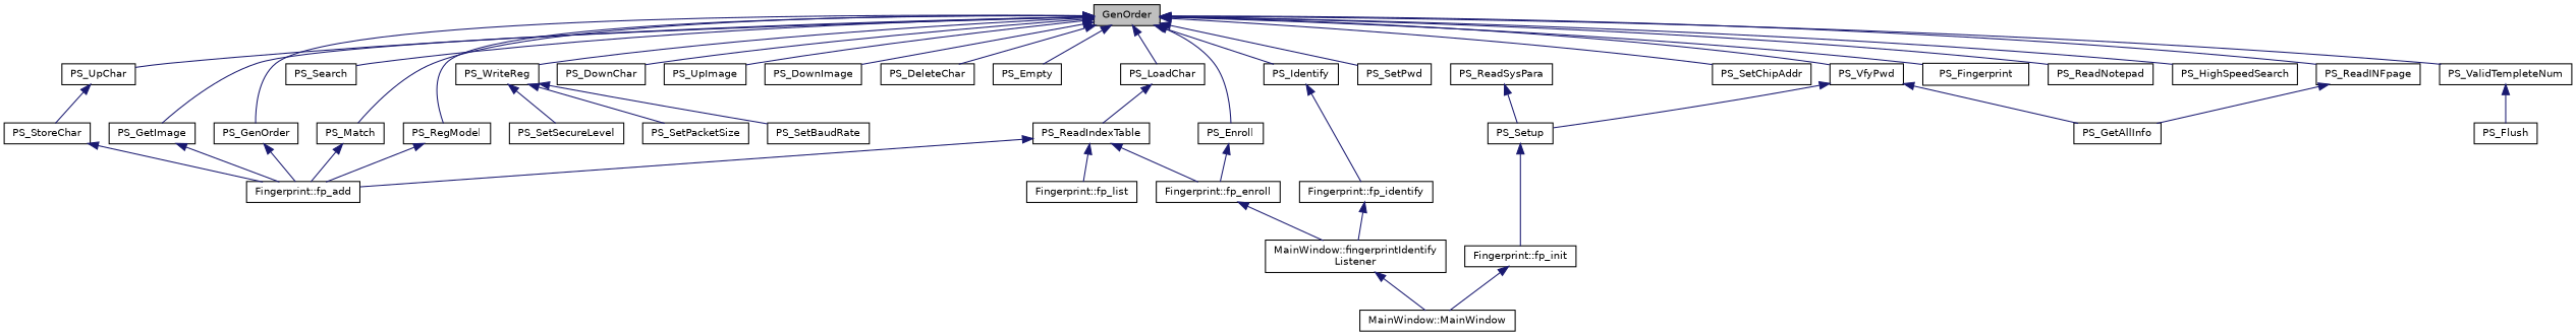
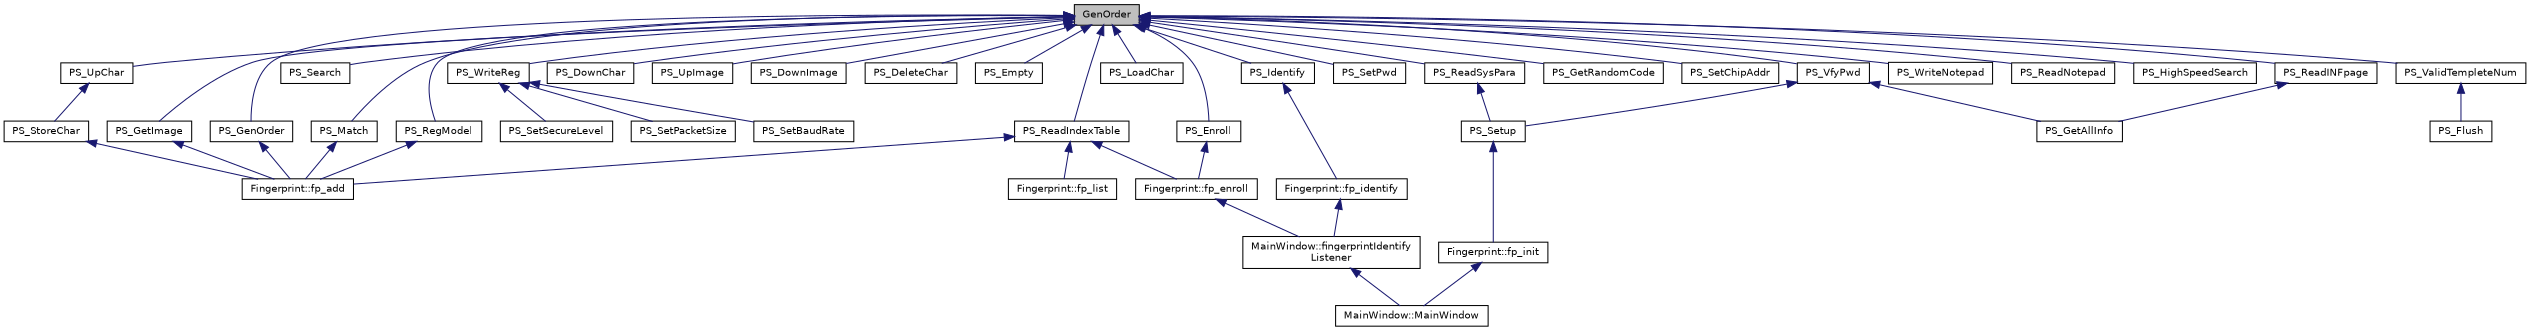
  digraph {
    rankdir=TB
    node [color=black fillcolor=white fontname=Helvetica fontsize=10 shape=record style=filled]
    edge [color=midnightblue dir=back fontname=Helvetica fontsize=10 labelfontname=Helvetica labelfontsize=10 style=solid]
    n1 [fillcolor=grey75 fontcolor=black height=0.2 label=GenOrder width=0.4]
    n2 [height=0.2 label=PS_GetImage width=0.4]
    n3 [height=0.2 label=PS_GenOrder width=0.4]
    n4 [height=0.2 label=PS_Match width=0.4]
    n5 [height=0.2 label=PS_Search width=0.4]
    n6 [height=0.2 label=PS_RegModel width=0.4]
    n7 [height=0.2 label=PS_LoadChar width=0.4]
    n8 [height=0.2 label=PS_UpChar width=0.4]
    n9 [height=0.2 label=PS_DownChar width=0.4]
    n10 [height=0.2 label=PS_UpImage width=0.4]
    n11 [height=0.2 label=PS_DownImage width=0.4]
    n12 [height=0.2 label=PS_DeleteChar width=0.4]
    n13 [height=0.2 label=PS_Empty width=0.4]
    n14 [height=0.2 label=PS_WriteReg width=0.4]
    n15 [height=0.2 label=PS_ReadSysPara width=0.4]
    n16 [height=0.2 label=PS_Enroll width=0.4]
    n17 [height=0.2 label=PS_Identify width=0.4]
    n18 [height=0.2 label=PS_SetPwd width=0.4]
    n19 [height=0.2 label=PS_VfyPwd width=0.4]
+   n20 [height=0.2 label=PS_GetRandomCode width=0.4]
    n21 [height=0.2 label=PS_SetChipAddr width=0.4]
    n22 [height=0.2 label=PS_ReadINFpage width=0.4]
-   n23 [height=0.2 label=PS_Fingerprint width=0.4]
+   n23 [height=0.2 label=PS_WriteNotepad width=0.4]
    n24 [height=0.2 label=PS_ReadNotepad width=0.4]
    n25 [height=0.2 label=PS_HighSpeedSearch width=0.4]
    n26 [height=0.2 label=PS_ValidTempleteNum width=0.4]
    n27 [height=0.2 label=PS_ReadIndexTable width=0.4]
    n28 [height=0.2 label="Fingerprint::fp_add" width=0.4]
    n29 [height=0.2 label=PS_StoreChar width=0.4]
    n30 [height=0.2 label=PS_SetBaudRate width=0.4]
    n31 [height=0.2 label=PS_SetSecureLevel width=0.4]
    n32 [height=0.2 label=PS_SetPacketSize width=0.4]
    n33 [height=0.2 label=PS_Setup width=0.4]
    n34 [height=0.2 label="Fingerprint::fp_enroll" width=0.4]
    n35 [height=0.2 label="Fingerprint::fp_identify" width=0.4]
    n36 [height=0.2 label=PS_GetAllInfo width=0.4]
    n37 [height=0.2 label=PS_Flush width=0.4]
    n38 [height=0.2 label="Fingerprint::fp_list" width=0.4]
    n39 [height=0.2 label="Fingerprint::fp_init" width=0.4]
    n40 [height=0.2 label="MainWindow::MainWindow" width=0.4]
    n41 [height=0.2 label="MainWindow::fingerprintIdentify\lListener" width=0.4]
    n1 -> n2
    n1 -> n3
    n1 -> n4
    n1 -> n5
    n1 -> n6
    n1 -> n7
    n1 -> n8
    n1 -> n9
    n1 -> n10
    n1 -> n11
    n1 -> n12
    n1 -> n13
    n1 -> n14
+   n1 -> n15
    n1 -> n16
    n1 -> n17
    n1 -> n18
    n1 -> n19
+   n1 -> n20
    n1 -> n21
    n1 -> n22
    n1 -> n23
    n1 -> n24
    n1 -> n25
    n1 -> n26
-   n7 -> n27
+   n1 -> n27
    n2 -> n28
    n3 -> n28
    n4 -> n28
    n6 -> n28
    n8 -> n29
    n14 -> n30
    n14 -> n31
    n14 -> n32
    n15 -> n33
    n16 -> n34
    n17 -> n35
    n19 -> n33
    n19 -> n36
    n22 -> n36
    n26 -> n37
    n27 -> n28
    n27 -> n34
    n27 -> n38
    n29 -> n28
    n33 -> n39
    n34 -> n41
    n35 -> n41
    n39 -> n40
    n41 -> n40
  }
